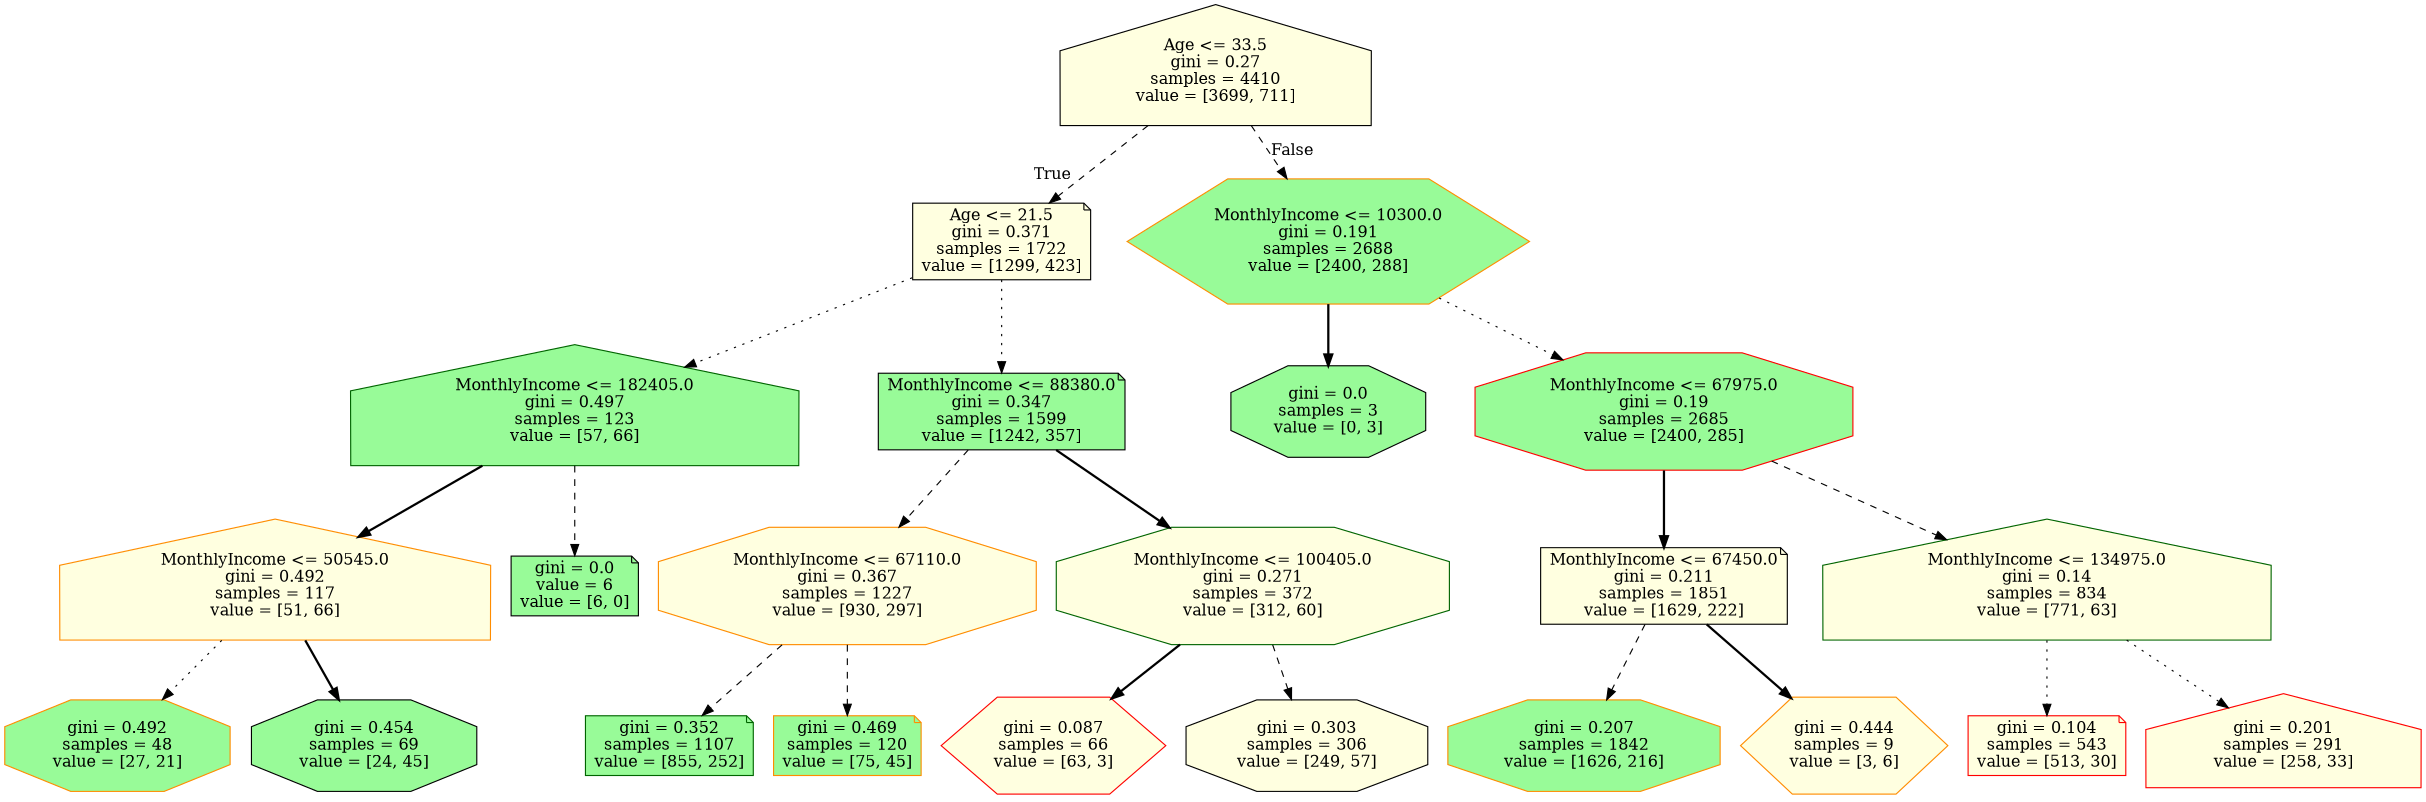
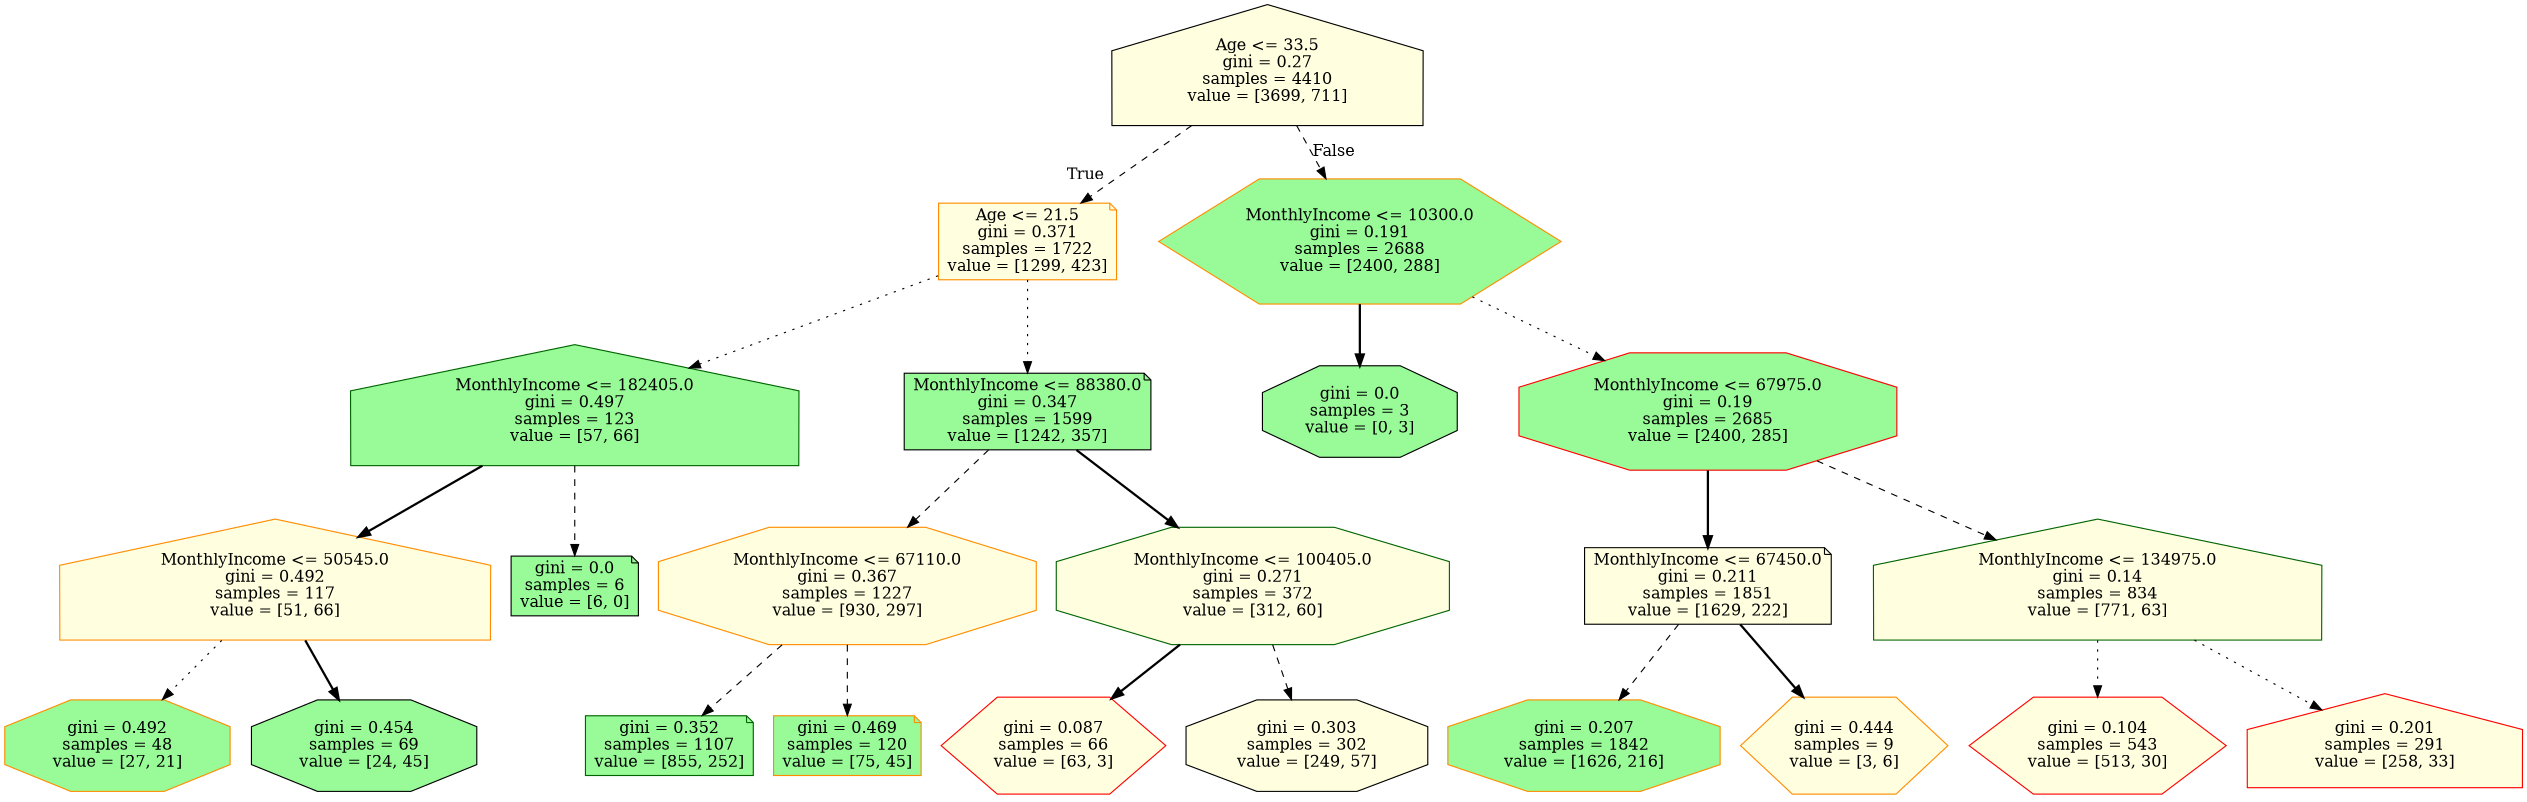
  digraph {
    node [color=black fillcolor=lightyellow shape=octagon style=filled]
    edge [style=dashed]
    n1 [label="Age <= 33.5\ngini = 0.27\nsamples = 4410\nvalue = [3699, 711]" shape=house]
-   n2 [label="Age <= 21.5\ngini = 0.371\nsamples = 1722\nvalue = [1299, 423]" shape=note]
+   n2 [color=darkorange label="Age <= 21.5\ngini = 0.371\nsamples = 1722\nvalue = [1299, 423]" shape=note]
    n3 [color=darkorange fillcolor=palegreen label="MonthlyIncome <= 10300.0\ngini = 0.191\nsamples = 2688\nvalue = [2400, 288]" shape=hexagon]
    n4 [color=darkgreen fillcolor=palegreen label="MonthlyIncome <= 182405.0\ngini = 0.497\nsamples = 123\nvalue = [57, 66]" shape=house]
    n5 [fillcolor=palegreen label="MonthlyIncome <= 88380.0\ngini = 0.347\nsamples = 1599\nvalue = [1242, 357]" shape=note]
    n6 [fillcolor=palegreen label="gini = 0.0\nsamples = 3\nvalue = [0, 3]"]
    n7 [color=red fillcolor=palegreen label="MonthlyIncome <= 67975.0\ngini = 0.19\nsamples = 2685\nvalue = [2400, 285]"]
    n8 [color=darkorange label="MonthlyIncome <= 50545.0\ngini = 0.492\nsamples = 117\nvalue = [51, 66]" shape=house]
-   n9 [fillcolor=palegreen label="gini = 0.0\nvalue = 6\nvalue = [6, 0]" shape=note]
+   n9 [fillcolor=palegreen label="gini = 0.0\nsamples = 6\nvalue = [6, 0]" shape=note]
    n10 [color=darkorange label="MonthlyIncome <= 67110.0\ngini = 0.367\nsamples = 1227\nvalue = [930, 297]"]
    n11 [color=darkgreen label="MonthlyIncome <= 100405.0\ngini = 0.271\nsamples = 372\nvalue = [312, 60]"]
    n12 [color=darkorange fillcolor=palegreen label="gini = 0.492\nsamples = 48\nvalue = [27, 21]"]
    n13 [fillcolor=palegreen label="gini = 0.454\nsamples = 69\nvalue = [24, 45]"]
    n14 [color=darkgreen fillcolor=palegreen label="gini = 0.352\nsamples = 1107\nvalue = [855, 252]" shape=note]
    n15 [color=darkorange fillcolor=palegreen label="gini = 0.469\nsamples = 120\nvalue = [75, 45]" shape=note]
    n16 [color=red label="gini = 0.087\nsamples = 66\nvalue = [63, 3]" shape=hexagon]
-   n17 [label="gini = 0.303\nsamples = 306\nvalue = [249, 57]"]
+   n17 [label="gini = 0.303\nsamples = 302\nvalue = [249, 57]"]
    n18 [label="MonthlyIncome <= 67450.0\ngini = 0.211\nsamples = 1851\nvalue = [1629, 222]" shape=note]
    n19 [color=darkgreen label="MonthlyIncome <= 134975.0\ngini = 0.14\nsamples = 834\nvalue = [771, 63]" shape=house]
    n20 [color=darkorange fillcolor=palegreen label="gini = 0.207\nsamples = 1842\nvalue = [1626, 216]"]
    n21 [color=darkorange label="gini = 0.444\nsamples = 9\nvalue = [3, 6]" shape=hexagon]
-   n22 [color=red label="gini = 0.104\nsamples = 543\nvalue = [513, 30]" shape=note]
+   n22 [color=red label="gini = 0.104\nsamples = 543\nvalue = [513, 30]" shape=hexagon]
    n23 [color=red label="gini = 0.201\nsamples = 291\nvalue = [258, 33]" shape=house]
    n1 -> n2 [headlabel=True labelangle=45 labeldistance=2.5]
    n1 -> n3 [headlabel=False labelangle=-45 labeldistance=2.5]
    n2 -> n4 [style=dotted]
    n2 -> n5 [style=dotted]
    n3 -> n6 [style=bold]
    n3 -> n7 [style=dotted]
    n4 -> n8 [style=bold]
    n4 -> n9
    n5 -> n10
    n5 -> n11 [style=bold]
    n7 -> n18 [style=bold]
    n7 -> n19
    n8 -> n12 [style=dotted]
    n8 -> n13 [style=bold]
    n10 -> n14
    n10 -> n15
    n11 -> n16 [style=bold]
    n11 -> n17
    n18 -> n20
    n18 -> n21 [style=bold]
    n19 -> n22 [style=dotted]
    n19 -> n23 [style=dotted]
  }
